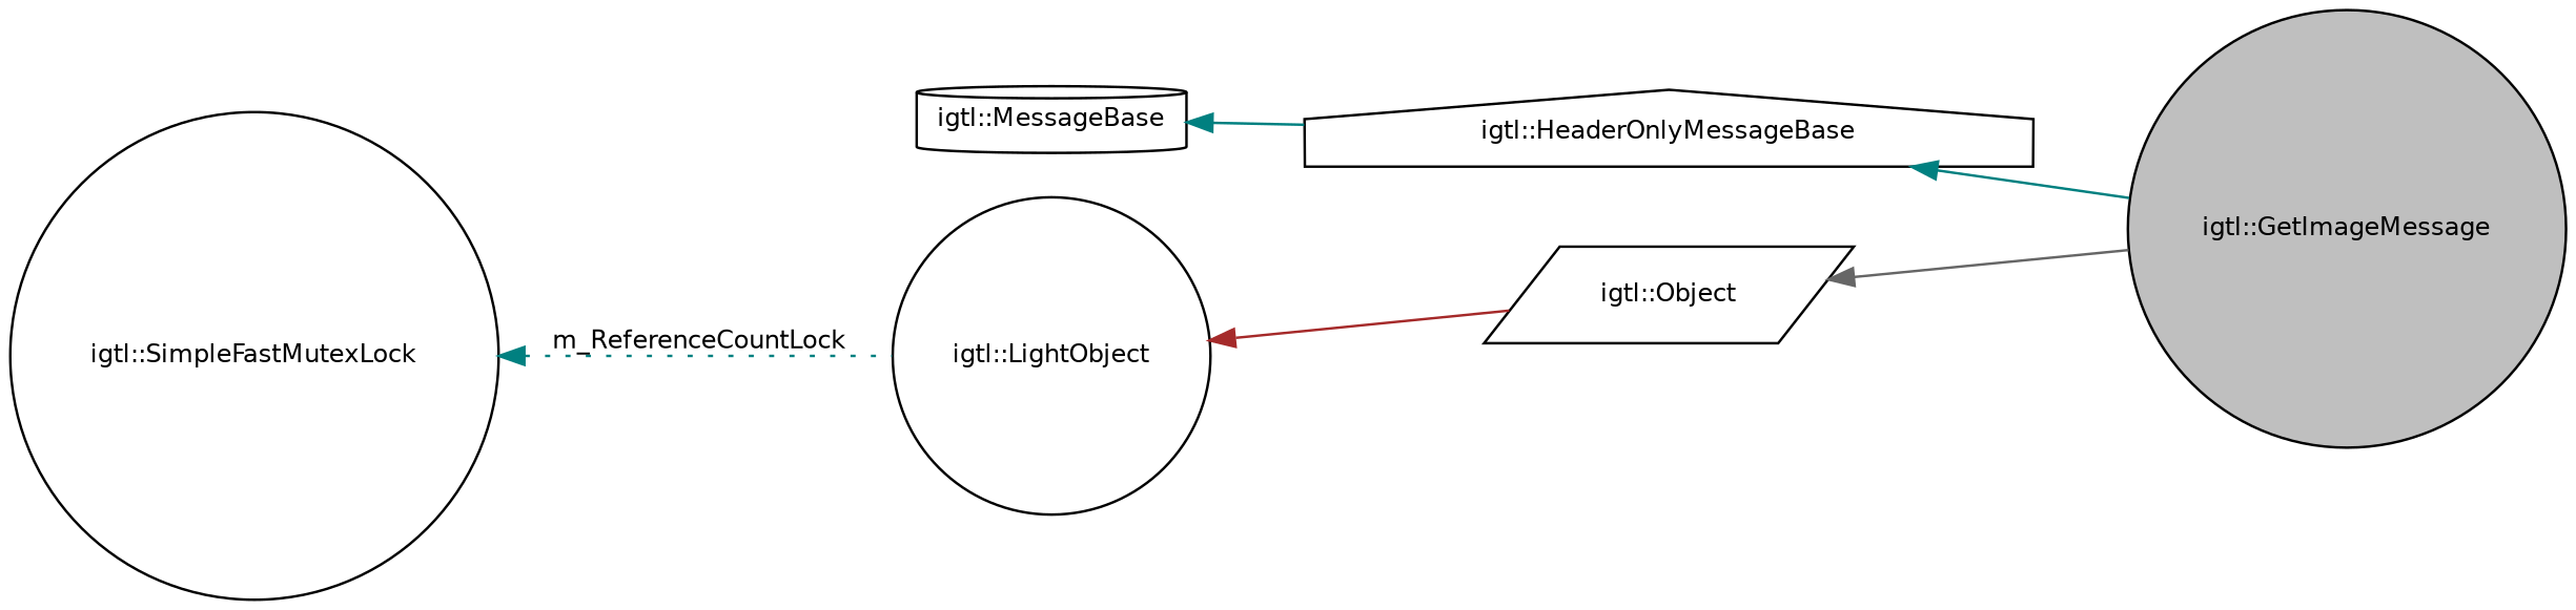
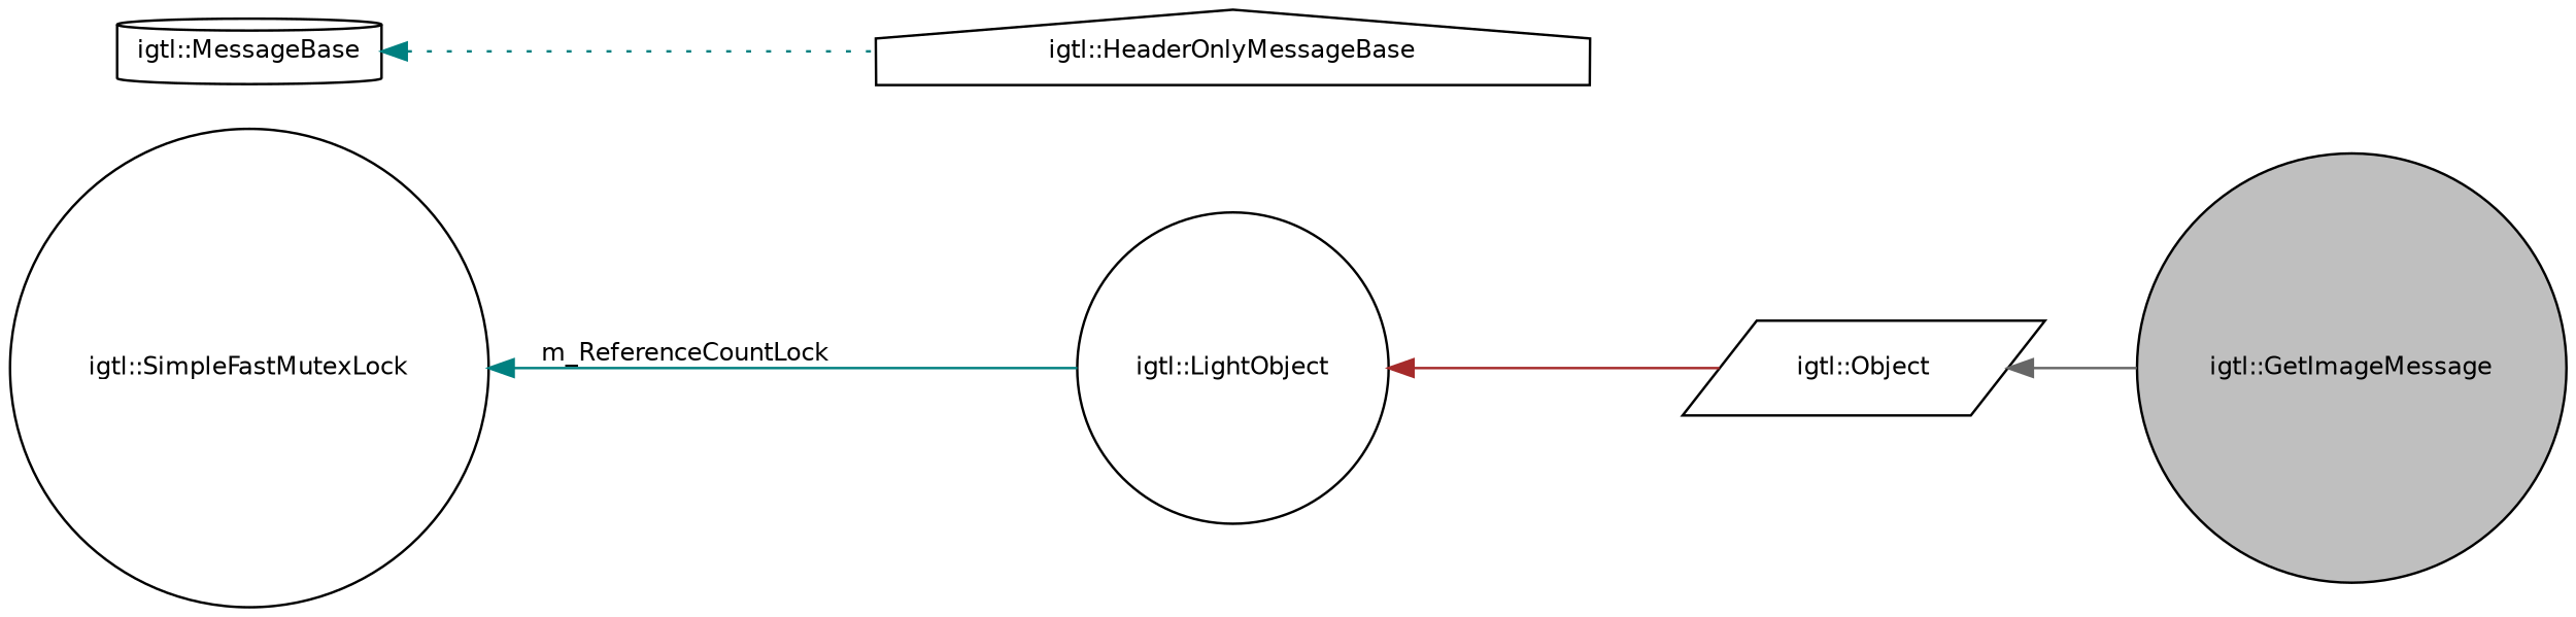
  digraph {
    rankdir=LR
    node [color=black fillcolor=white fontname=Helvetica fontsize=10 shape=circle style=filled]
    edge [color=teal dir=back fontname=Helvetica fontsize=10 labelfontname=Helvetica labelfontsize=10 style=solid]
    n1 [fillcolor=grey75 fontcolor=black height=0.2 label="igtl::GetImageMessage" width=0.4]
    n2 [height=0.2 label="igtl::HeaderOnlyMessageBase" shape=house width=0.4]
    n3 [height=0.2 label="igtl::MessageBase" shape=cylinder width=0.4]
    n4 [height=0.2 label="igtl::Object" shape=parallelogram width=0.4]
    n5 [height=0.2 label="igtl::LightObject" width=0.4]
    n6 [height=0.2 label="igtl::SimpleFastMutexLock" width=0.4]
-   n2 -> n1
-   n3 -> n2
+   n3 -> n2 [style=dotted]
    n4 -> n1 [color=gray40]
    n5 -> n4 [color=brown]
-   n6 -> n5 [label=" m_ReferenceCountLock" style=dotted]
+   n6 -> n5 [label=" m_ReferenceCountLock"]
  }
